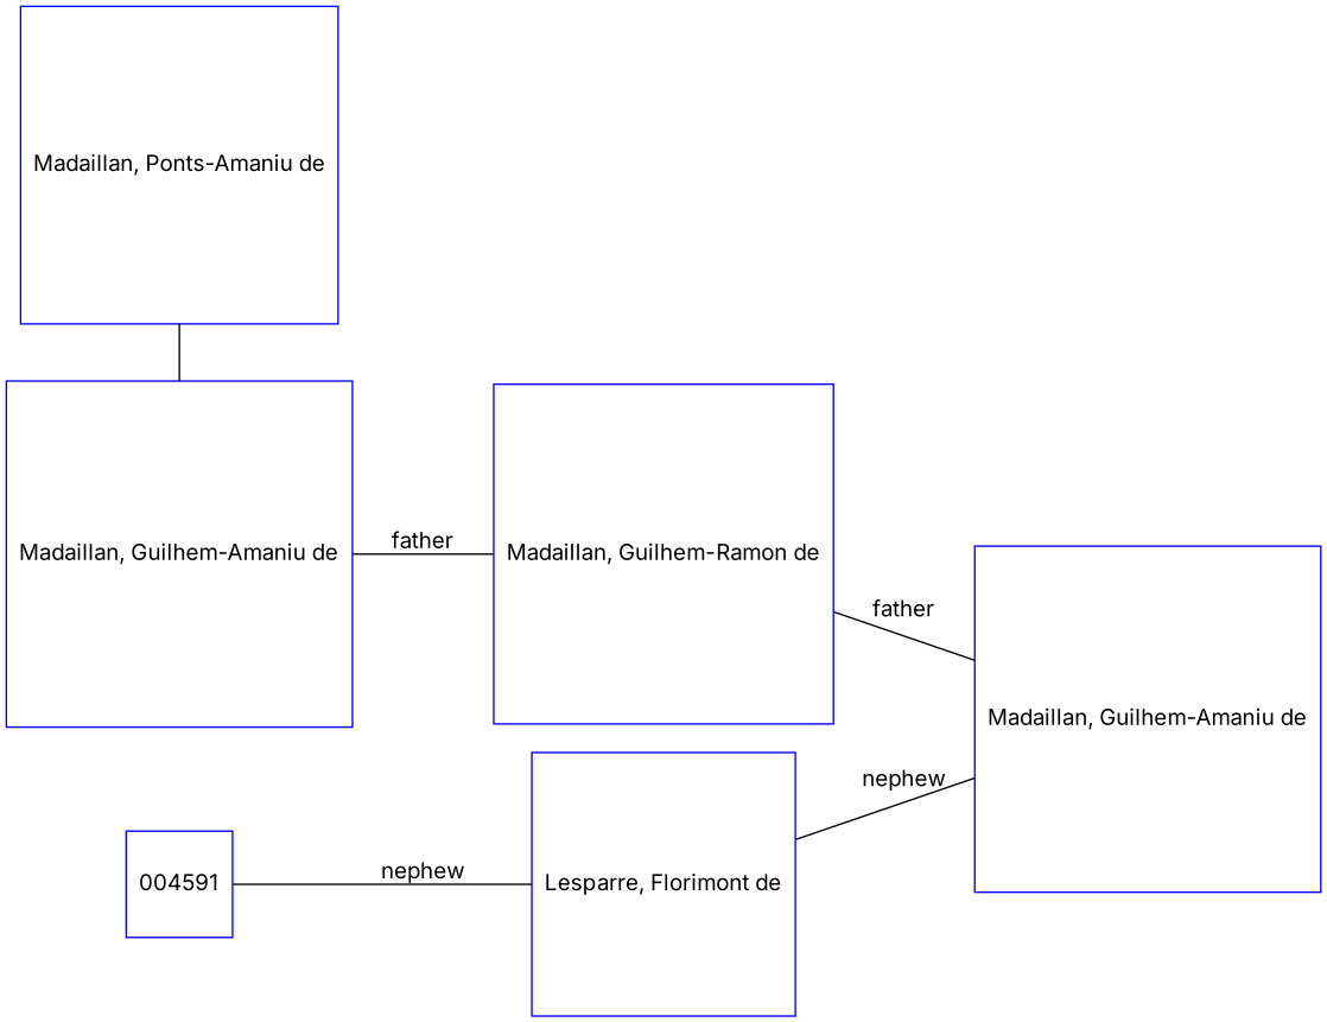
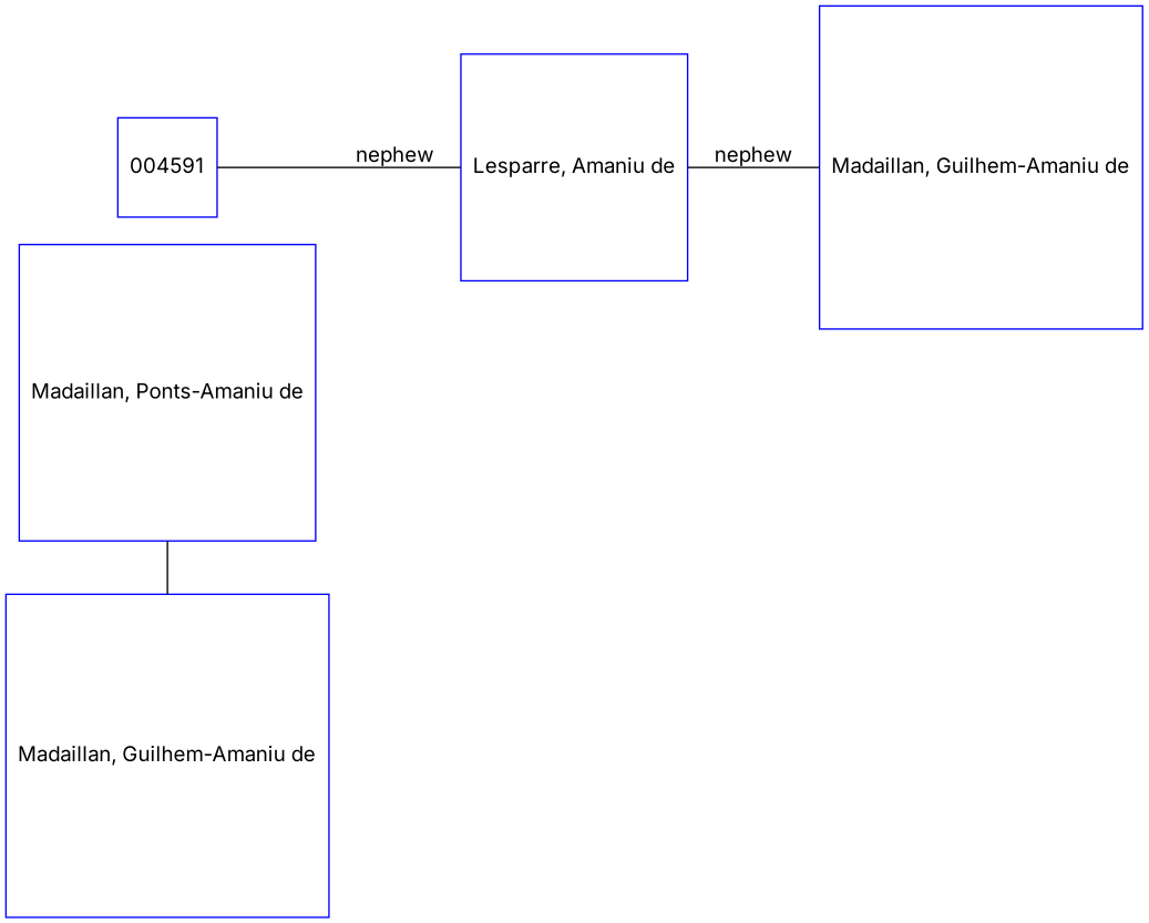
  digraph {
    fontname=Inter
    rankdir=LR
    node [color=blue fontname=Inter regular=1 shape=box]
    edge [dir=none fontname=Inter arrowsize=0.0]
    n1 [label="Madaillan, Ponts-Amaniu de"]
    n2 [label="Madaillan, Guilhem-Amaniu de"]
-   n3 [label="Madaillan, Guilhem-Ramon de"]
    n4 [label="Madaillan, Guilhem-Amaniu de"]
-   n5 [label="Lesparre, Florimont de"]
+   n5 [label="Lesparre, Amaniu de"]
    n6 [label=004591]
    subgraph sub_1 {
      rank=same
      n1
      n2
    }
    n1 -> n2 [arrowsize=""]
-   n2 -> n3 [label=father]
-   n3 -> n4 [label=father]
    n5 -> n4 [label=nephew]
    n6 -> n5 [label=nephew]
  }
